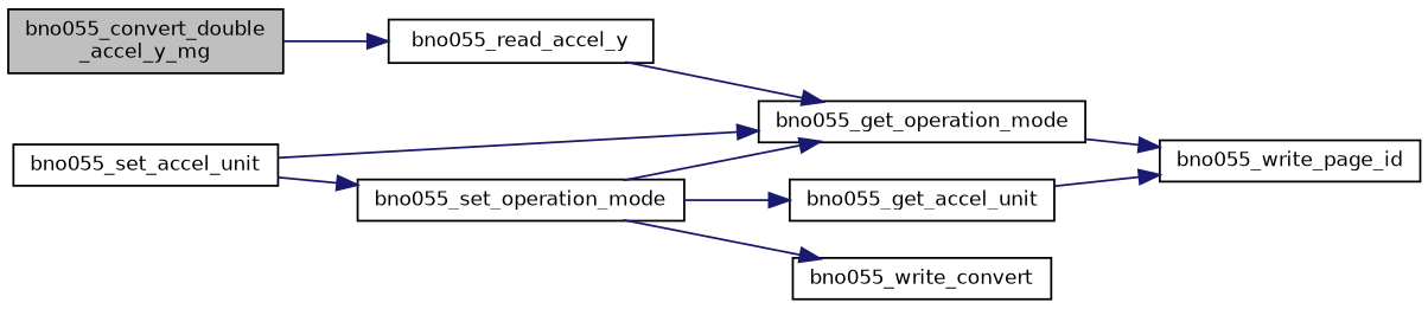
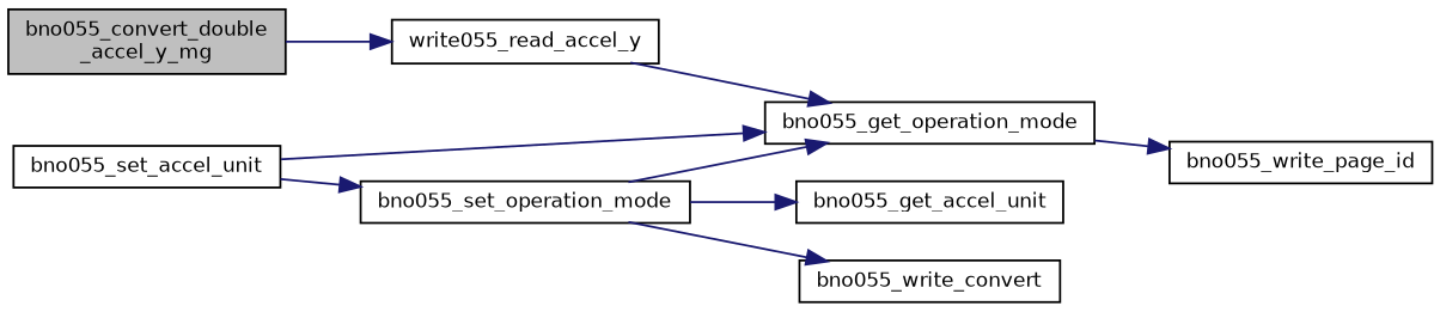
  digraph {
    rankdir=LR
    node [color=black fillcolor=white fontname=Helvetica fontsize=10 shape=record style=filled]
    edge [color=midnightblue fontname=Helvetica fontsize=10 labelfontname=Helvetica labelfontsize=10 style=solid]
    n1 [fillcolor=grey75 fontcolor=black height=0.2 label="bno055_convert_double\l_accel_y_mg" width=0.4]
-   n2 [height=0.2 label=bno055_read_accel_y width=0.4]
+   n2 [height=0.2 label=write055_read_accel_y width=0.4]
    n3 [height=0.2 label=bno055_get_accel_unit width=0.4]
    n4 [height=0.2 label=bno055_write_page_id width=0.4]
    n5 [height=0.2 label=bno055_set_accel_unit width=0.4]
    n6 [height=0.2 label=bno055_get_operation_mode width=0.4]
    n7 [height=0.2 label=bno055_set_operation_mode width=0.4]
    n8 [height=0.2 label=bno055_write_convert width=0.4]
    n1 -> n2
    n2 -> n6
-   n3 -> n4
    n5 -> n6
    n5 -> n7
    n6 -> n4
    n7 -> n3
    n7 -> n6
    n7 -> n8
  }
